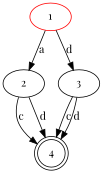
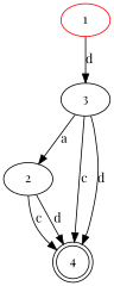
  digraph {
    fontname="Playfair Display"
    node [fontname="Playfair Display"]
    edge [fontname="Playfair Display"]
    n1 [color=red label=1]
    n2 [label=2]
    n3 [label=3]
    n4 [label=4 shape=doublecircle]
-   n1 -> n2 [label=a]
+   n3 -> n2 [label=a]
    n1 -> n3 [label=d]
    n2 -> n4 [label=c]
    n2 -> n4 [label=d]
    n3 -> n4 [label=c]
    n3 -> n4 [label=d]
  }
